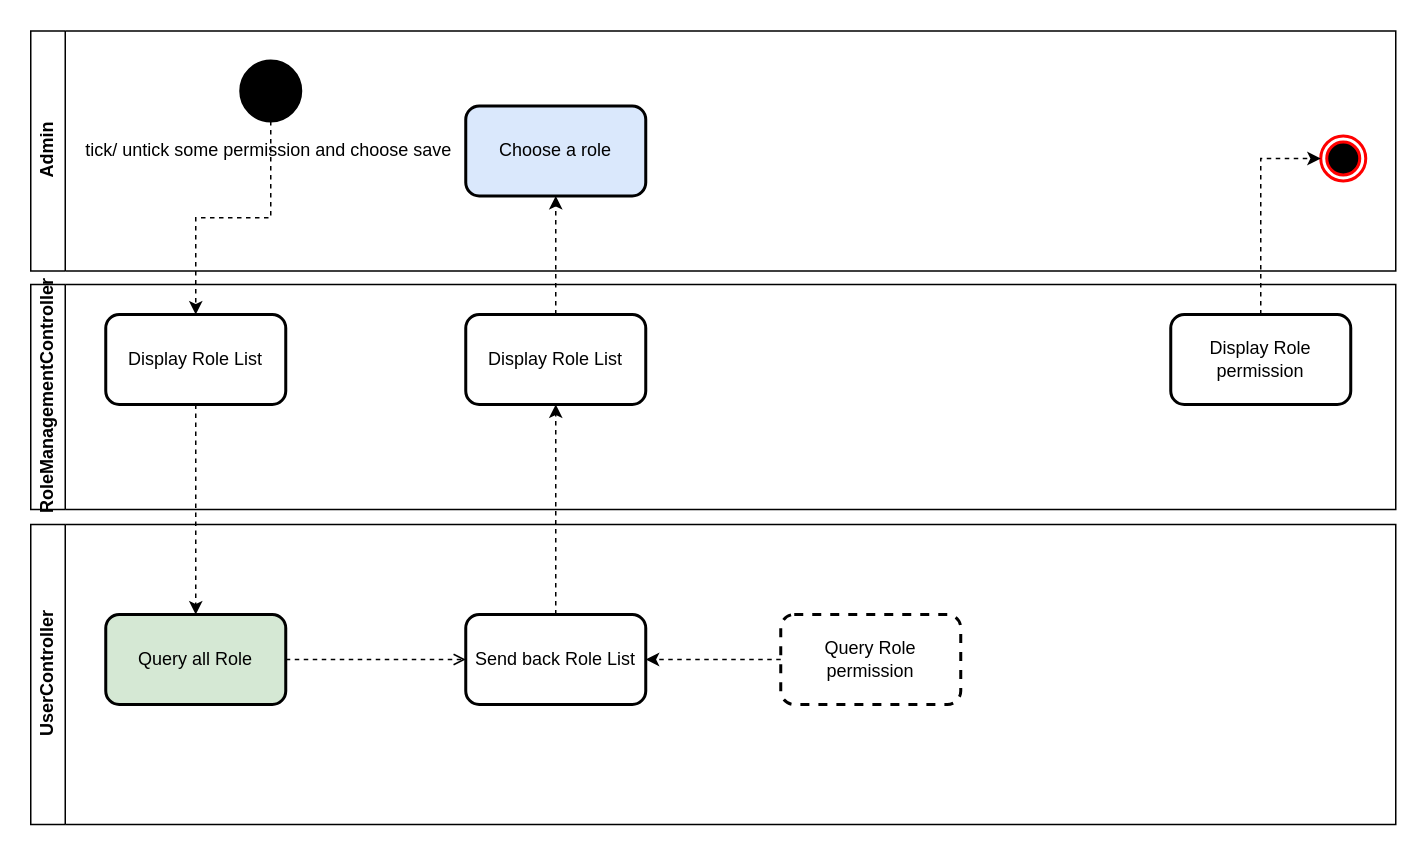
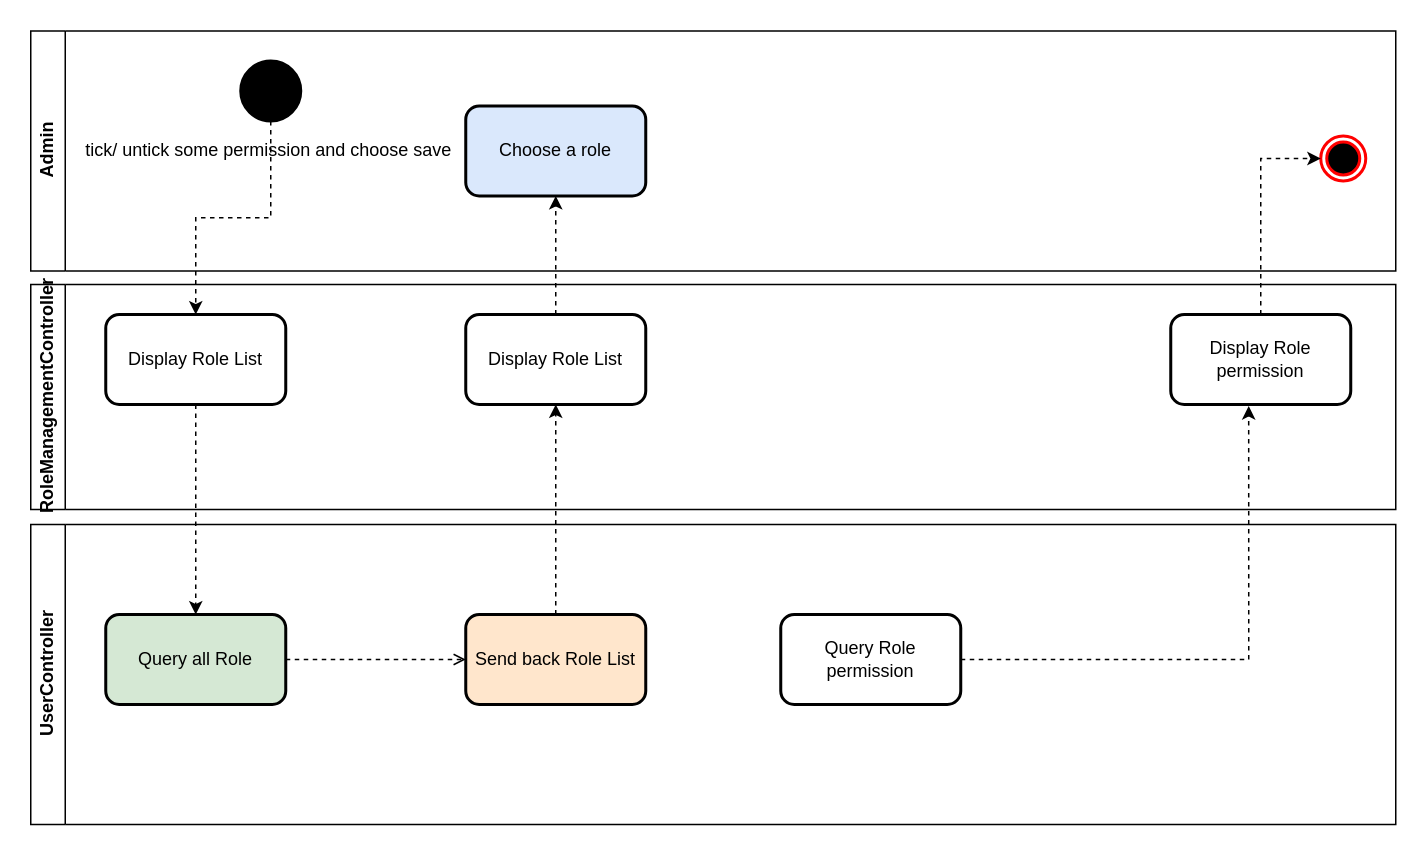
  <mxCell id="0" />
  <mxCell id="1" parent="0" />
  <mxCell id="2" value="Admin" style="swimlane;horizontal=0;whiteSpace=wrap;html=1;" vertex="1" parent="1"><mxGeometry x="20" y="20" width="910" height="160" as="geometry" /></mxCell>
  <mxCell id="3" value="tick/ untick some permission and choose save&amp;nbsp; " style="shape=ellipse;html=1;fillColor=strokeColor;strokeWidth=2;verticalLabelPosition=bottom;verticalAlignment=top;perimeter=ellipsePerimeter;" vertex="1" parent="2"><mxGeometry x="140" y="20" width="40" height="40" as="geometry" /></mxCell>
  <mxCell id="4" value="" style="ellipse;html=1;shape=endState;fillColor=#000000;strokeColor=#ff0000;strokeWidth=2;fontFamily=Helvetica;fontSize=12;fontColor=default;" vertex="1" parent="2"><mxGeometry x="860" y="70" width="30" height="30" as="geometry" /></mxCell>
  <mxCell id="5" value="Choose a role" style="rounded=1;whiteSpace=wrap;html=1;strokeWidth=2;fontFamily=Helvetica;fontSize=12;fillColor=#dae8fc;" vertex="1" parent="2"><mxGeometry x="290" y="50" width="120" height="60" as="geometry" /></mxCell>
  <mxCell id="6" value="&lt;div&gt;RoleManagementController&lt;/div&gt;" style="swimlane;horizontal=0;whiteSpace=wrap;html=1;" vertex="1" parent="1"><mxGeometry x="20" y="189" width="910" height="150" as="geometry" /></mxCell>
  <mxCell id="7" value="Display Role List" style="rounded=1;whiteSpace=wrap;html=1;strokeWidth=2;fontFamily=Helvetica;fontSize=12;" vertex="1" parent="6"><mxGeometry x="290" y="20" width="120" height="60" as="geometry" /></mxCell>
  <mxCell id="8" value="Display Role List" style="rounded=1;whiteSpace=wrap;html=1;strokeWidth=2;fontFamily=Helvetica;fontSize=12;" vertex="1" parent="6"><mxGeometry x="50" y="20" width="120" height="60" as="geometry" /></mxCell>
  <mxCell id="9" value="Display Role permission" style="rounded=1;whiteSpace=wrap;html=1;strokeWidth=2;fontFamily=Helvetica;fontSize=12;" vertex="1" parent="6"><mxGeometry x="760" y="20" width="120" height="60" as="geometry" /></mxCell>
  <mxCell id="10" value="UserController" style="swimlane;horizontal=0;whiteSpace=wrap;html=1;" vertex="1" parent="1"><mxGeometry x="20" y="349" width="910" height="200" as="geometry" /></mxCell>
  <mxCell id="11" style="edgeStyle=orthogonalEdgeStyle;rounded=0;orthogonalLoop=1;jettySize=auto;html=1;entryX=0;entryY=0.5;entryDx=0;entryDy=0;dashed=1;endArrow=open;" edge="1" parent="10" source="12" target="13"><mxGeometry relative="1" as="geometry"><mxPoint x="590" y="65" as="targetPoint" /><Array as="points" /></mxGeometry></mxCell>
  <mxCell id="12" value="Query all Role" style="rounded=1;whiteSpace=wrap;html=1;strokeWidth=2;fontFamily=Helvetica;fontSize=12;fillColor=#d5e8d4;" vertex="1" parent="10"><mxGeometry x="50" y="60" width="120" height="60" as="geometry" /></mxCell>
- <mxCell id="13" value="Send back Role List" style="rounded=1;whiteSpace=wrap;html=1;strokeWidth=2;fontFamily=Helvetica;fontSize=12;" vertex="1" parent="10"><mxGeometry x="290" y="60" width="120" height="60" as="geometry" /></mxCell>
- <mxCell id="14" value="Query Role permission" style="rounded=1;whiteSpace=wrap;html=1;strokeWidth=2;fontFamily=Helvetica;fontSize=12;dashed=1;" vertex="1" parent="10"><mxGeometry x="500" y="60" width="120" height="60" as="geometry" /></mxCell>
+ <mxCell id="13" value="Send back Role List" style="rounded=1;whiteSpace=wrap;html=1;strokeWidth=2;fontFamily=Helvetica;fontSize=12;fillColor=#ffe6cc;" vertex="1" parent="10"><mxGeometry x="290" y="60" width="120" height="60" as="geometry" /></mxCell>
+ <mxCell id="14" value="Query Role permission" style="rounded=1;whiteSpace=wrap;html=1;strokeWidth=2;fontFamily=Helvetica;fontSize=12;" vertex="1" parent="10"><mxGeometry x="500" y="60" width="120" height="60" as="geometry" /></mxCell>
  <mxCell id="15" style="edgeStyle=orthogonalEdgeStyle;rounded=0;orthogonalLoop=1;jettySize=auto;html=1;entryX=0.5;entryY=0;entryDx=0;entryDy=0;dashed=1;strokeWidth=1;fontFamily=Helvetica;fontSize=12;fontColor=default;" edge="1" parent="1" source="3" target="8"><mxGeometry relative="1" as="geometry" /></mxCell>
  <mxCell id="16" style="edgeStyle=orthogonalEdgeStyle;rounded=0;orthogonalLoop=1;jettySize=auto;html=1;dashed=1;" edge="1" parent="1" source="8" target="12"><mxGeometry relative="1" as="geometry" /></mxCell>
  <mxCell id="17" style="edgeStyle=orthogonalEdgeStyle;rounded=0;orthogonalLoop=1;jettySize=auto;html=1;entryX=0.5;entryY=1;entryDx=0;entryDy=0;dashed=1;" edge="1" parent="1" source="13" target="7"><mxGeometry relative="1" as="geometry" /></mxCell>
  <mxCell id="18" style="edgeStyle=orthogonalEdgeStyle;rounded=0;orthogonalLoop=1;jettySize=auto;html=1;entryX=0.5;entryY=1;entryDx=0;entryDy=0;dashed=1;" edge="1" parent="1" source="7" target="5"><mxGeometry relative="1" as="geometry" /></mxCell>
- <mxCell id="19" style="edgeStyle=orthogonalEdgeStyle;rounded=0;orthogonalLoop=1;jettySize=auto;html=1;dashed=1;" edge="1" parent="1" source="14" target="13"><mxGeometry relative="1" as="geometry" /></mxCell>
+ <mxCell id="19" style="edgeStyle=orthogonalEdgeStyle;rounded=0;orthogonalLoop=1;jettySize=auto;html=1;entryX=0.433;entryY=1.017;entryDx=0;entryDy=0;entryPerimeter=0;dashed=1;" edge="1" parent="1" source="14" target="9"><mxGeometry relative="1" as="geometry" /></mxCell>
  <mxCell id="20" style="edgeStyle=orthogonalEdgeStyle;rounded=0;orthogonalLoop=1;jettySize=auto;html=1;entryX=0;entryY=0.5;entryDx=0;entryDy=0;dashed=1;" edge="1" parent="1" source="9" target="4"><mxGeometry relative="1" as="geometry" /></mxCell>
